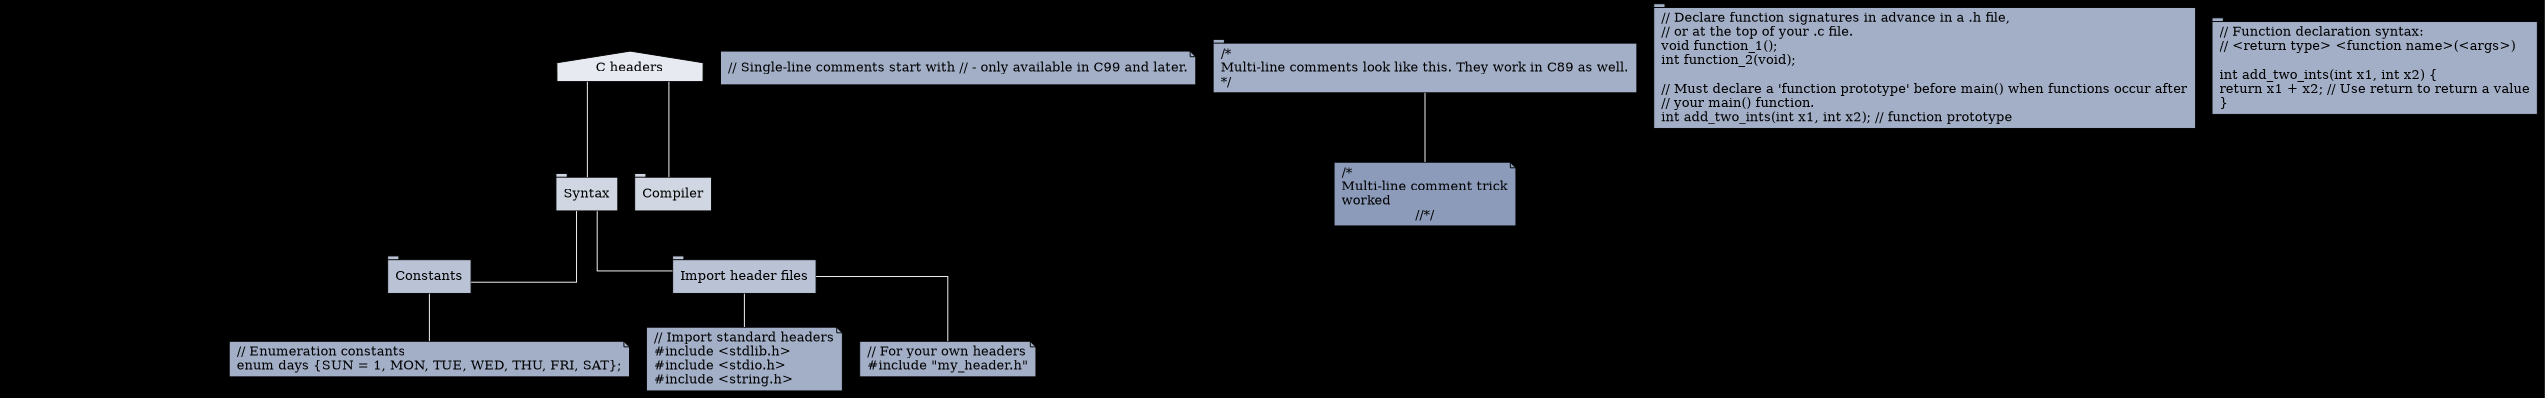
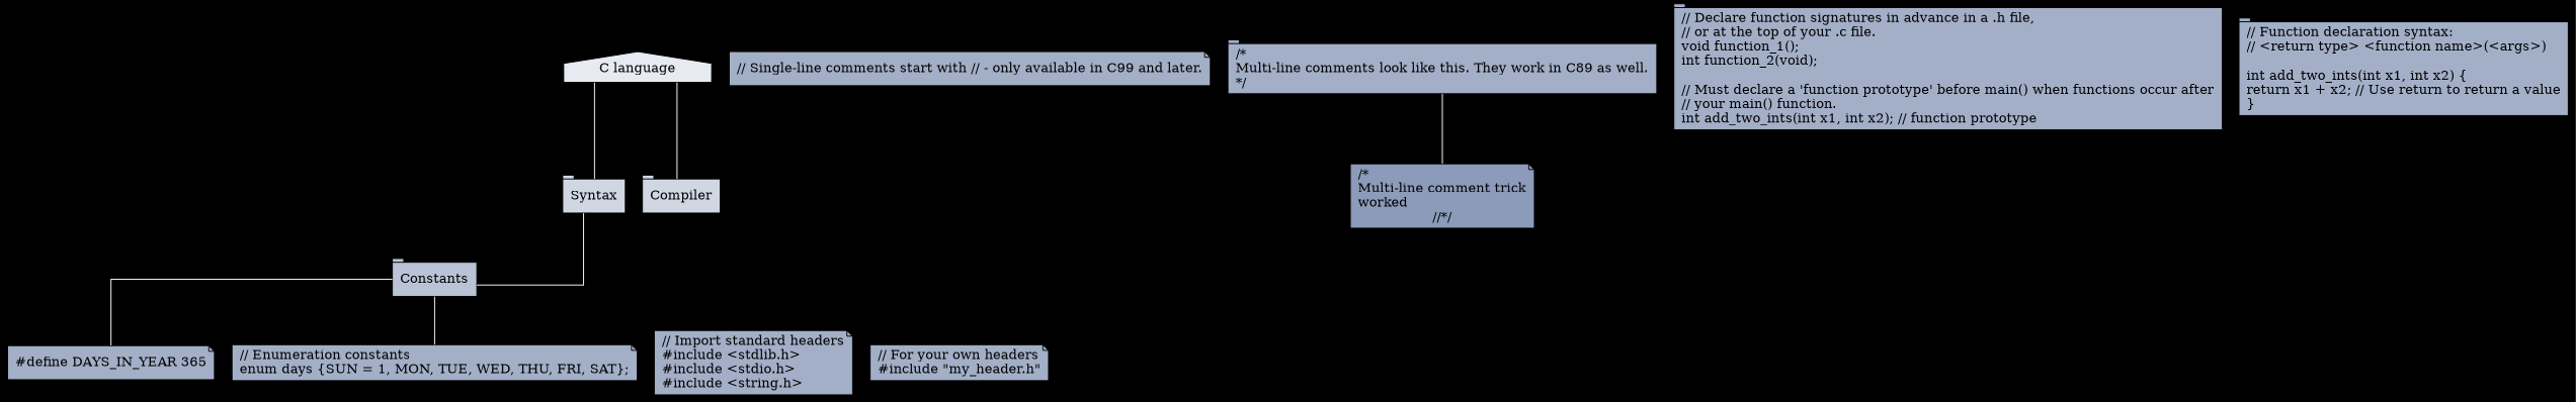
  graph {
    bgcolor=black
    splines=ortho
    node [fillcolor="#a2afc7" shape=tab style=filled]
    edge [color=white]
-   n1 [fillcolor="#e7ebf1" label="C headers" shape=house]
+   n1 [fillcolor="#e7ebf1" label="C language" shape=house]
    n2 [fillcolor="#d0d7e3" label=Syntax]
    n3 [fillcolor="#d0d7e3" label=Compiler]
    n4 [fillcolor="#b9c3d5" label=Constants]
-   n5 [fillcolor="#b9c3d5" label="Import header files"]
+   n6 [label="#define DAYS_IN_YEAR 365" shape=note]
    n7 [label="// Enumeration constants\lenum days {SUN = 1, MON, TUE, WED, THU, FRI, SAT};\l" shape=note]
    n8 [label="// Import standard headers\l#include <stdlib.h>\l#include <stdio.h>\l#include <string.h>\l" shape=note]
    n9 [label="// For your own headers\l#include \"my_header.h\"\l" shape=note]
    n10 [label="// Single-line comments start with // - only available in C99 and later." shape=note]
    n11 [label="/*\lMulti-line comments look like this. They work in C89 as well.\l*/\l"]
    n12 [fillcolor="#8b9bb9" label="/*\lMulti-line comment trick\lworked\l//*/" shape=note]
    n13 [label="// Declare function signatures in advance in a .h file,\l// or at the top of your .c file.\lvoid function_1();\lint function_2(void);\l\l// Must declare a 'function prototype' before main() when functions occur after\l// your main() function.\lint add_two_ints(int x1, int x2); // function prototype\l"]
    n14 [label="// Function declaration syntax:\l// <return type> <function name>(<args>)\l\lint add_two_ints(int x1, int x2) {\lreturn x1 + x2; // Use return to return a value\l}\l"]
    n1 -- n2
    n1 -- n3
    n2 -- n4
-   n2 -- n5
+   n4 -- n6
    n4 -- n7
-   n5 -- n8
-   n5 -- n9
    n11 -- n12
  }
